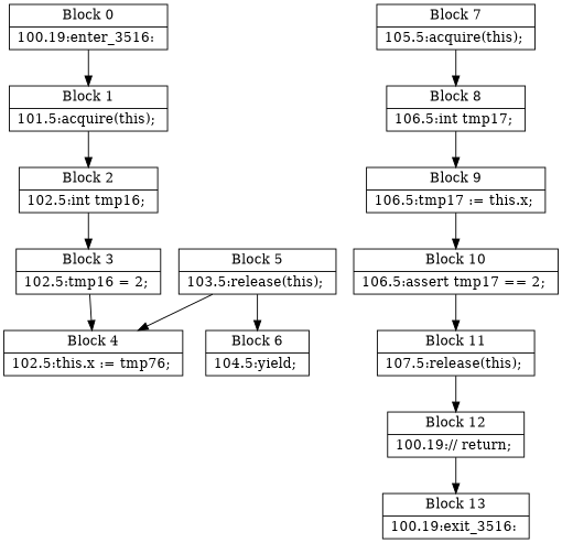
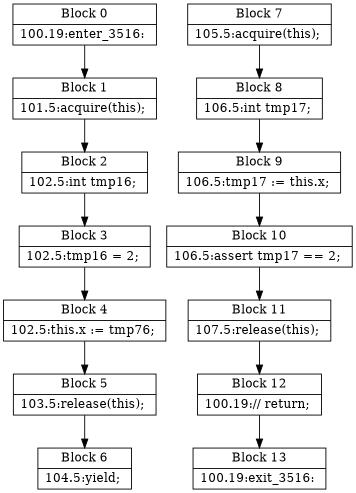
  digraph {
    node [shape=record]
    n1 [label="{Block 0|100.19:enter_3516: \n}"]
    n2 [label="{Block 1|101.5:acquire(this); \n}"]
    n3 [label="{Block 2|102.5:int tmp16; \n}"]
    n4 [label="{Block 3|102.5:tmp16 = 2; \n}"]
    n5 [label="{Block 4|102.5:this.x := tmp76; \n}"]
    n6 [label="{Block 5|103.5:release(this); \n}"]
    n7 [label="{Block 6|104.5:yield; \n}"]
    n8 [label="{Block 7|105.5:acquire(this); \n}"]
    n9 [label="{Block 8|106.5:int tmp17; \n}"]
    n10 [label="{Block 9|106.5:tmp17 := this.x; \n}"]
    n11 [label="{Block 10|106.5:assert tmp17 == 2; \n}"]
    n12 [label="{Block 11|107.5:release(this); \n}"]
    n13 [label="{Block 12|100.19:// return; \n}"]
    n14 [label="{Block 13|100.19:exit_3516: \n}"]
    n1 -> n2
    n2 -> n3
    n3 -> n4
    n4 -> n5
-   n6 -> n5
+   n5 -> n6
    n6 -> n7
    n8 -> n9
    n9 -> n10
    n10 -> n11
    n11 -> n12
    n12 -> n13
    n13 -> n14
  }
